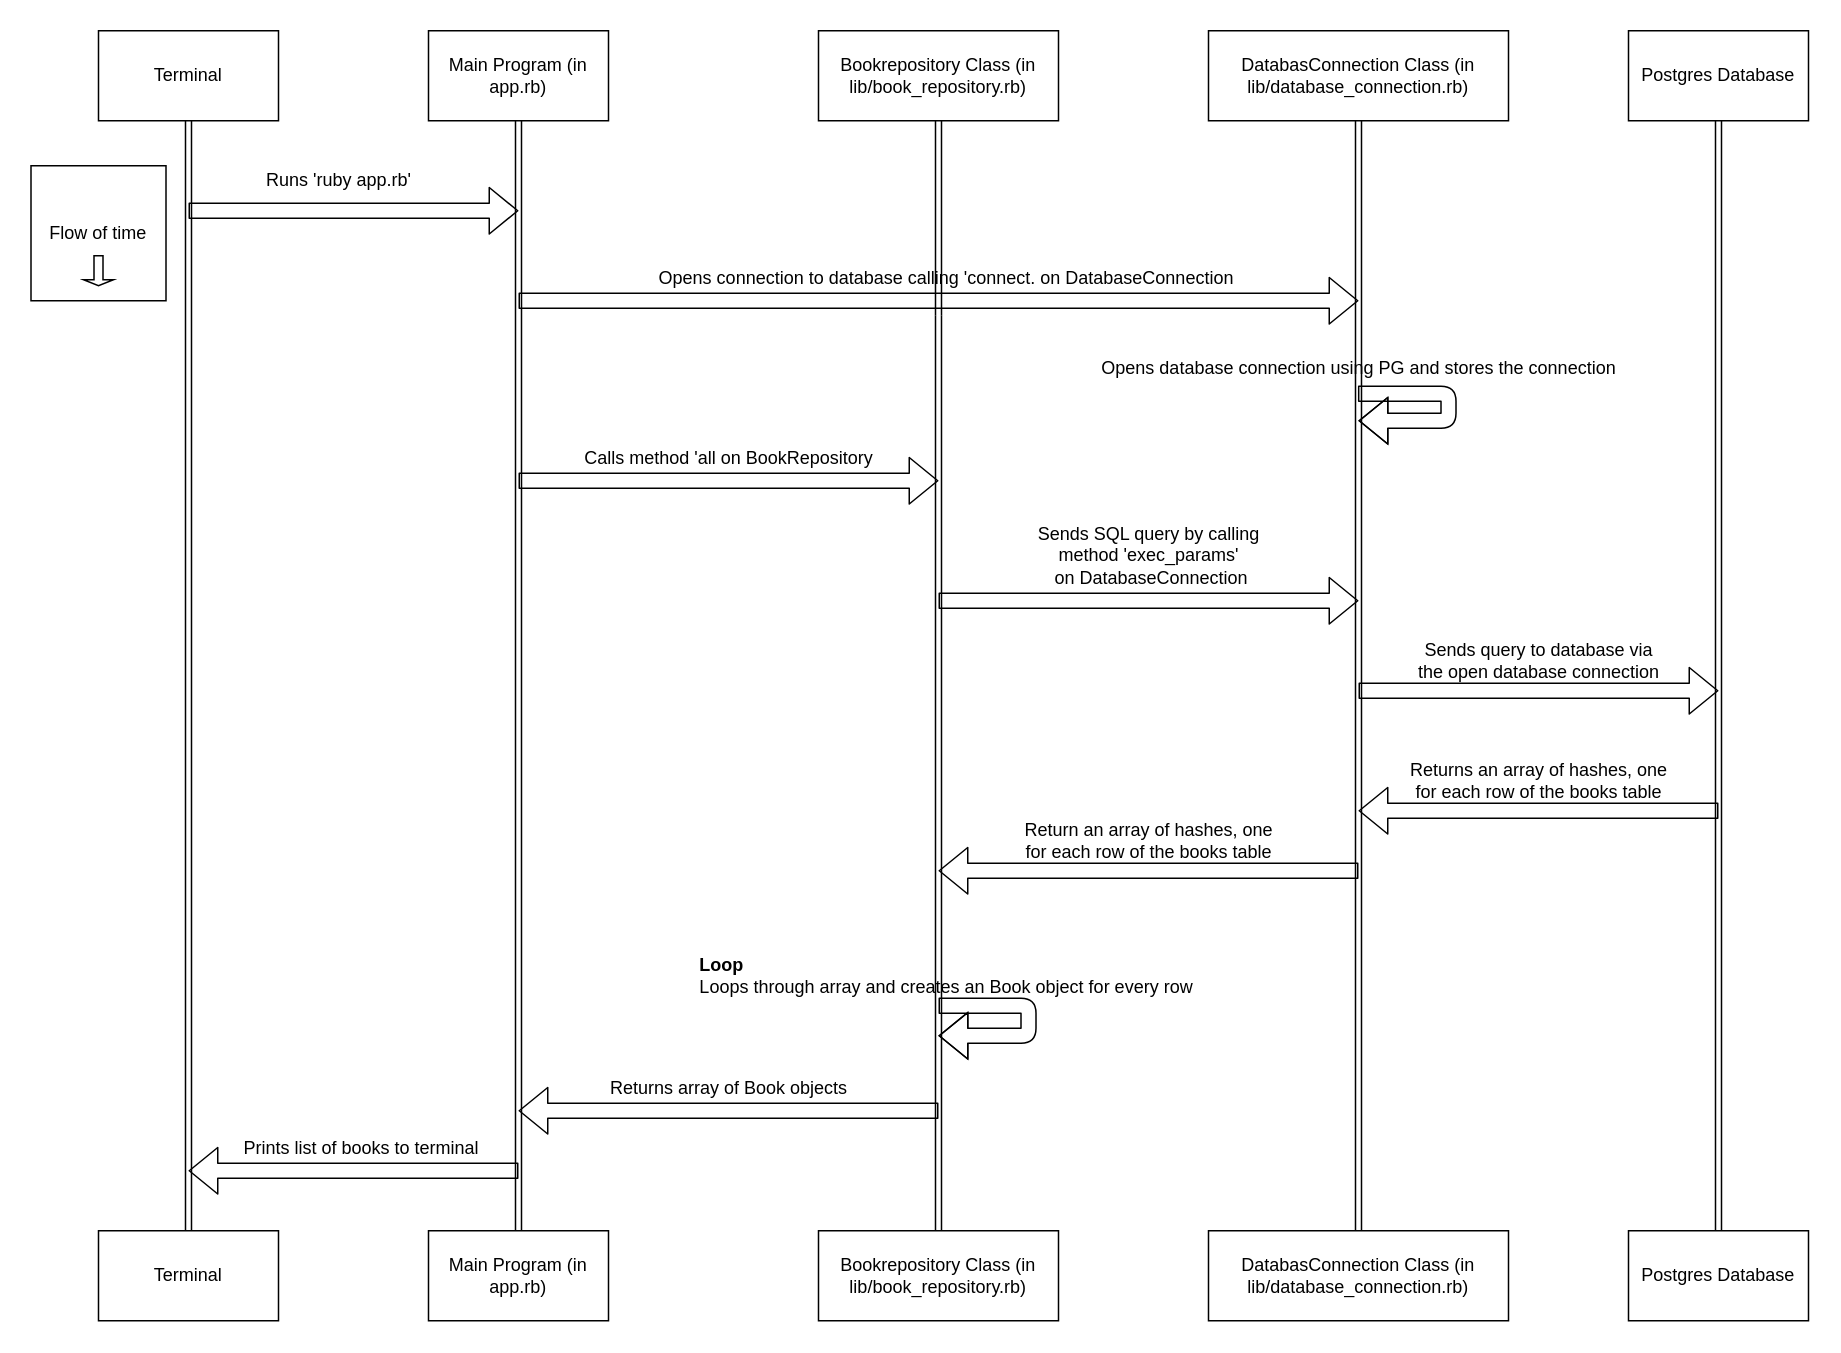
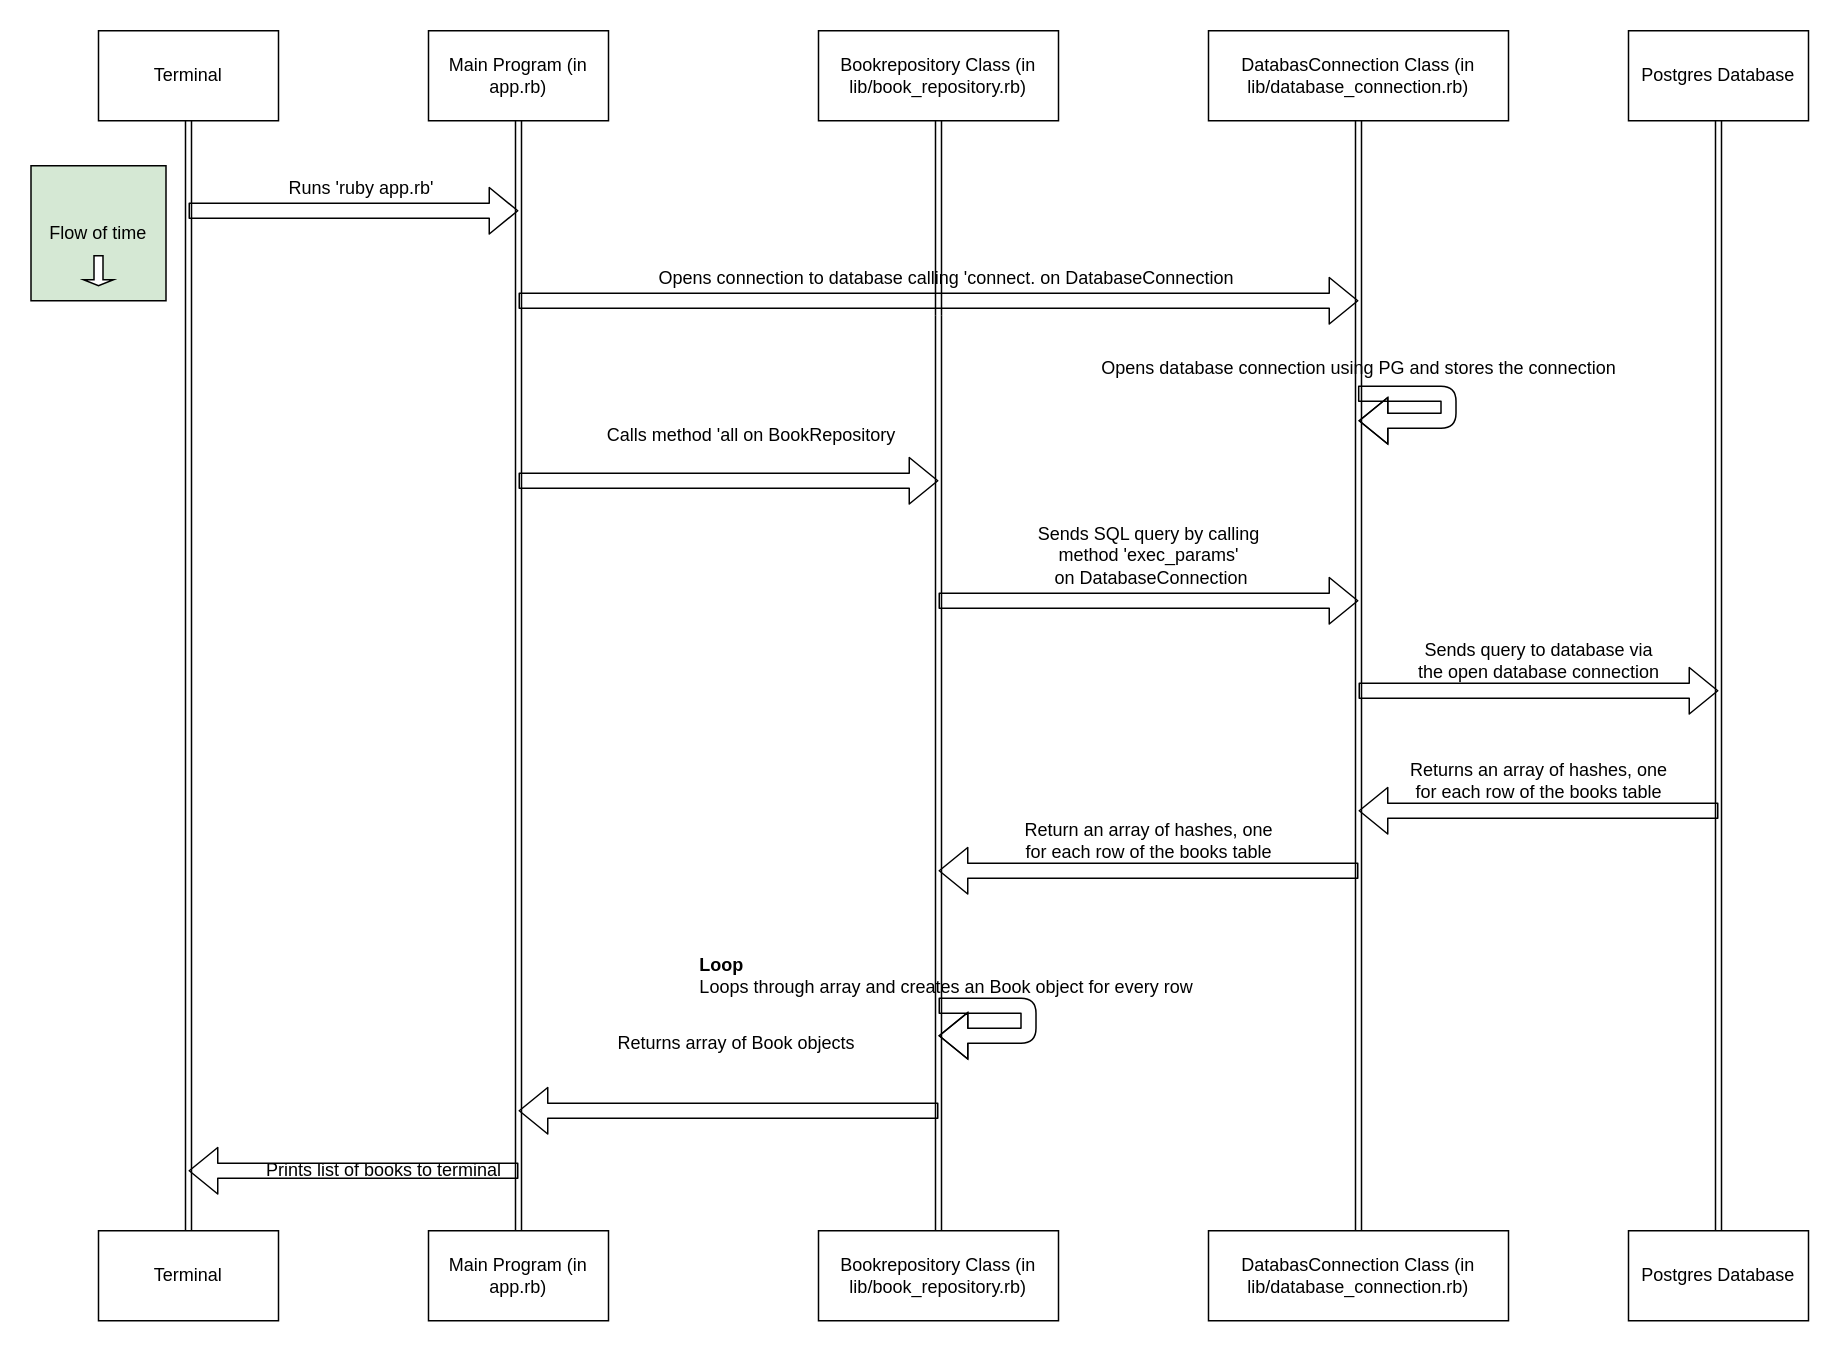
  <mxCell id="0" />
  <mxCell id="1" parent="0" />
  <mxCell id="2" style="edgeStyle=none;shape=link;html=1;exitX=0.5;exitY=1;exitDx=0;exitDy=0;" parent="1" source="3" target="12" edge="1"><mxGeometry relative="1" as="geometry"><Array as="points" /></mxGeometry></mxCell>
  <mxCell id="3" value="Terminal" style="rounded=0;whiteSpace=wrap;html=1;" parent="1" vertex="1"><mxGeometry x="65" y="20" width="120" height="60" as="geometry" /></mxCell>
  <mxCell id="4" style="edgeStyle=none;shape=link;html=1;exitX=0.5;exitY=1;exitDx=0;exitDy=0;" parent="1" source="5" target="13" edge="1"><mxGeometry relative="1" as="geometry" /></mxCell>
  <mxCell id="5" value="Main Program (in app.rb)" style="rounded=0;whiteSpace=wrap;html=1;" parent="1" vertex="1"><mxGeometry x="285" y="20" width="120" height="60" as="geometry" /></mxCell>
  <mxCell id="6" style="edgeStyle=none;shape=link;html=1;startArrow=none;" parent="1" target="14" edge="1"><mxGeometry relative="1" as="geometry"><mxPoint x="625" y="210" as="sourcePoint" /></mxGeometry></mxCell>
  <mxCell id="7" value="Bookrepository Class (in lib/book_repository.rb)" style="rounded=0;whiteSpace=wrap;html=1;" parent="1" vertex="1"><mxGeometry x="545" y="20" width="160" height="60" as="geometry" /></mxCell>
  <mxCell id="8" style="edgeStyle=none;shape=link;html=1;" parent="1" source="9" target="15" edge="1"><mxGeometry relative="1" as="geometry" /></mxCell>
  <mxCell id="9" value="DatabasConnection Class (in lib/database_connection.rb)" style="rounded=0;whiteSpace=wrap;html=1;" parent="1" vertex="1"><mxGeometry x="805" y="20" width="200" height="60" as="geometry" /></mxCell>
  <mxCell id="10" style="edgeStyle=none;shape=link;html=1;" parent="1" source="11" target="16" edge="1"><mxGeometry relative="1" as="geometry" /></mxCell>
  <mxCell id="11" value="Postgres Database" style="rounded=0;whiteSpace=wrap;html=1;" parent="1" vertex="1"><mxGeometry x="1085" y="20" width="120" height="60" as="geometry" /></mxCell>
  <mxCell id="12" value="Terminal" style="rounded=0;whiteSpace=wrap;html=1;" parent="1" vertex="1"><mxGeometry x="65" y="820" width="120" height="60" as="geometry" /></mxCell>
  <mxCell id="13" value="Main Program (in app.rb)" style="rounded=0;whiteSpace=wrap;html=1;" parent="1" vertex="1"><mxGeometry x="285" y="820" width="120" height="60" as="geometry" /></mxCell>
  <mxCell id="14" value="Bookrepository Class (in lib/book_repository.rb)" style="rounded=0;whiteSpace=wrap;html=1;" parent="1" vertex="1"><mxGeometry x="545" y="820" width="160" height="60" as="geometry" /></mxCell>
  <mxCell id="15" value="DatabasConnection Class (in lib/database_connection.rb)" style="rounded=0;whiteSpace=wrap;html=1;" parent="1" vertex="1"><mxGeometry x="805" y="820" width="200" height="60" as="geometry" /></mxCell>
  <mxCell id="16" value="Postgres Database" style="rounded=0;whiteSpace=wrap;html=1;" parent="1" vertex="1"><mxGeometry x="1085" y="820" width="120" height="60" as="geometry" /></mxCell>
- <mxCell id="17" value="Flow of time&lt;br&gt;" style="whiteSpace=wrap;html=1;aspect=fixed;" parent="1" vertex="1"><mxGeometry x="20" y="110" width="90" height="90" as="geometry" /></mxCell>
+ <mxCell id="17" value="Flow of time&lt;br&gt;" style="whiteSpace=wrap;html=1;aspect=fixed;fillColor=#d5e8d4;" parent="1" vertex="1"><mxGeometry x="20" y="110" width="90" height="90" as="geometry" /></mxCell>
  <mxCell id="18" value="" style="shape=singleArrow;direction=south;whiteSpace=wrap;html=1;" parent="1" vertex="1"><mxGeometry x="55" y="170" width="20" height="20" as="geometry" /></mxCell>
  <mxCell id="19" value="" style="endArrow=classic;html=1;shape=flexArrow;" parent="1" edge="1"><mxGeometry width="50" height="50" relative="1" as="geometry"><mxPoint x="125" y="140" as="sourcePoint" /><mxPoint x="345" y="140" as="targetPoint" /></mxGeometry></mxCell>
  <mxCell id="20" value="" style="endArrow=classic;html=1;shape=flexArrow;" parent="1" edge="1"><mxGeometry width="50" height="50" relative="1" as="geometry"><mxPoint x="345" y="200" as="sourcePoint" /><mxPoint x="905" y="200" as="targetPoint" /></mxGeometry></mxCell>
  <mxCell id="21" value="" style="endArrow=classic;html=1;shape=flexArrow;" parent="1" edge="1"><mxGeometry width="50" height="50" relative="1" as="geometry"><mxPoint x="345" y="320" as="sourcePoint" /><mxPoint x="625" y="320" as="targetPoint" /></mxGeometry></mxCell>
  <mxCell id="22" value="" style="endArrow=classic;html=1;shape=flexArrow;" parent="1" edge="1"><mxGeometry width="50" height="50" relative="1" as="geometry"><mxPoint x="625" y="400" as="sourcePoint" /><mxPoint x="905" y="400" as="targetPoint" /></mxGeometry></mxCell>
  <mxCell id="23" value="" style="endArrow=classic;html=1;shape=flexArrow;" parent="1" edge="1"><mxGeometry width="50" height="50" relative="1" as="geometry"><mxPoint x="905" y="460" as="sourcePoint" /><mxPoint x="1145" y="460" as="targetPoint" /></mxGeometry></mxCell>
  <mxCell id="24" value="" style="endArrow=classic;html=1;shape=flexArrow;" parent="1" edge="1"><mxGeometry width="50" height="50" relative="1" as="geometry"><mxPoint x="1145" y="540" as="sourcePoint" /><mxPoint x="905" y="540" as="targetPoint" /></mxGeometry></mxCell>
  <mxCell id="25" value="" style="endArrow=classic;html=1;shape=flexArrow;" parent="1" edge="1"><mxGeometry width="50" height="50" relative="1" as="geometry"><mxPoint x="905" y="580" as="sourcePoint" /><mxPoint x="625" y="580" as="targetPoint" /></mxGeometry></mxCell>
  <mxCell id="26" value="" style="endArrow=classic;html=1;shape=flexArrow;" parent="1" edge="1"><mxGeometry width="50" height="50" relative="1" as="geometry"><mxPoint x="625" y="740" as="sourcePoint" /><mxPoint x="345" y="740" as="targetPoint" /></mxGeometry></mxCell>
  <mxCell id="27" value="" style="endArrow=classic;html=1;shape=flexArrow;" parent="1" edge="1"><mxGeometry width="50" height="50" relative="1" as="geometry"><mxPoint x="345" y="780" as="sourcePoint" /><mxPoint x="125" y="780" as="targetPoint" /></mxGeometry></mxCell>
- <mxCell id="28" value="Runs 'ruby app.rb'" style="text;html=1;align=center;verticalAlign=middle;resizable=0;points=[];autosize=1;strokeColor=none;fillColor=none;" parent="1" vertex="1"><mxGeometry x="165" y="105" width="120" height="30" as="geometry" /></mxCell>
+ <mxCell id="28" value="Runs 'ruby app.rb'" style="text;html=1;align=center;verticalAlign=middle;resizable=0;points=[];autosize=1;strokeColor=none;fillColor=none;" parent="1" vertex="1"><mxGeometry x="180" y="110" width="120" height="30" as="geometry" /></mxCell>
  <mxCell id="29" value="" style="edgeStyle=none;shape=link;html=1;endArrow=none;" parent="1" source="7" edge="1"><mxGeometry relative="1" as="geometry"><mxPoint x="625" y="80" as="sourcePoint" /><mxPoint x="625" y="210" as="targetPoint" /></mxGeometry></mxCell>
  <mxCell id="30" value="Opens database connection using PG and stores the connection" style="text;html=1;align=center;verticalAlign=middle;resizable=0;points=[];autosize=1;strokeColor=none;fillColor=none;" parent="1" vertex="1"><mxGeometry x="720" y="230" width="370" height="30" as="geometry" /></mxCell>
  <mxCell id="31" value="" style="curved=1;endArrow=classic;html=1;shape=flexArrow;exitX=0.499;exitY=1.067;exitDx=0;exitDy=0;exitPerimeter=0;" parent="1" source="30" edge="1"><mxGeometry width="50" height="50" relative="1" as="geometry"><mxPoint x="645" y="390" as="sourcePoint" /><mxPoint x="905" y="280" as="targetPoint" /><Array as="points"><mxPoint x="965" y="262" /><mxPoint x="965" y="280" /></Array></mxGeometry></mxCell>
- <mxCell id="32" value="Calls method 'all on BookRepository" style="text;html=1;align=center;verticalAlign=middle;resizable=0;points=[];autosize=1;strokeColor=none;fillColor=none;" parent="1" vertex="1"><mxGeometry x="375" y="290" width="220" height="30" as="geometry" /></mxCell>
+ <mxCell id="32" value="Calls method 'all on BookRepository" style="text;html=1;align=center;verticalAlign=middle;resizable=0;points=[];autosize=1;strokeColor=none;fillColor=none;" parent="1" vertex="1"><mxGeometry x="390" y="275" width="220" height="30" as="geometry" /></mxCell>
  <mxCell id="33" value="Sends SQL query by calling &lt;br&gt;method 'exec_params'&lt;br&gt;&amp;nbsp;on DatabaseConnection" style="text;html=1;align=center;verticalAlign=middle;resizable=0;points=[];autosize=1;strokeColor=none;fillColor=none;" parent="1" vertex="1"><mxGeometry x="680" y="340" width="170" height="60" as="geometry" /></mxCell>
  <mxCell id="34" value="Sends query to database via &lt;br&gt;the open database connection" style="text;html=1;align=center;verticalAlign=middle;resizable=0;points=[];autosize=1;strokeColor=none;fillColor=none;" parent="1" vertex="1"><mxGeometry x="935" y="420" width="180" height="40" as="geometry" /></mxCell>
  <mxCell id="35" value="Opens connection to database calling 'connect. on DatabaseConnection" style="text;html=1;align=center;verticalAlign=middle;resizable=0;points=[];autosize=1;strokeColor=none;fillColor=none;" parent="1" vertex="1"><mxGeometry x="425" y="170" width="410" height="30" as="geometry" /></mxCell>
  <mxCell id="36" value="Returns an array of hashes, one &lt;br&gt;for each row of the books table" style="text;html=1;align=center;verticalAlign=middle;resizable=0;points=[];autosize=1;strokeColor=none;fillColor=none;" parent="1" vertex="1"><mxGeometry x="930" y="500" width="190" height="40" as="geometry" /></mxCell>
  <mxCell id="37" value="Return an array of hashes, one &lt;br&gt;for each row of the books table" style="text;html=1;align=center;verticalAlign=middle;resizable=0;points=[];autosize=1;strokeColor=none;fillColor=none;" parent="1" vertex="1"><mxGeometry x="670" y="540" width="190" height="40" as="geometry" /></mxCell>
  <mxCell id="38" value="" style="curved=1;endArrow=classic;html=1;shape=flexArrow;" parent="1" edge="1"><mxGeometry width="50" height="50" relative="1" as="geometry"><mxPoint x="625" y="670" as="sourcePoint" /><mxPoint x="625" y="690" as="targetPoint" /><Array as="points"><mxPoint x="685" y="670" /><mxPoint x="685" y="690" /></Array></mxGeometry></mxCell>
- <mxCell id="39" value="Returns array of Book objects" style="text;html=1;align=center;verticalAlign=middle;resizable=0;points=[];autosize=1;strokeColor=none;fillColor=none;" parent="1" vertex="1"><mxGeometry x="395" y="710" width="180" height="30" as="geometry" /></mxCell>
- <mxCell id="40" value="Prints list of books to terminal" style="text;html=1;align=center;verticalAlign=middle;resizable=0;points=[];autosize=1;strokeColor=none;fillColor=none;" parent="1" vertex="1"><mxGeometry x="150" y="750" width="180" height="30" as="geometry" /></mxCell>
+ <mxCell id="39" value="Returns array of Book objects" style="text;html=1;align=center;verticalAlign=middle;resizable=0;points=[];autosize=1;strokeColor=none;fillColor=none;" parent="1" vertex="1"><mxGeometry x="400" y="680" width="180" height="30" as="geometry" /></mxCell>
+ <mxCell id="40" value="Prints list of books to terminal" style="text;html=1;align=center;verticalAlign=middle;resizable=0;points=[];autosize=1;strokeColor=none;fillColor=none;" parent="1" vertex="1"><mxGeometry x="165" y="765" width="180" height="30" as="geometry" /></mxCell>
  <mxCell id="41" value="&lt;div style=&quot;text-align: left;&quot;&gt;&lt;span style=&quot;background-color: initial;&quot;&gt;&lt;b&gt;Loop&lt;/b&gt;&lt;/span&gt;&lt;/div&gt;&lt;span style=&quot;text-align: left;&quot;&gt;Loops through array and creates an Book object for every row&lt;/span&gt;" style="text;html=1;align=center;verticalAlign=middle;resizable=0;points=[];autosize=1;strokeColor=none;fillColor=none;" parent="1" vertex="1"><mxGeometry x="455" y="630" width="350" height="40" as="geometry" /></mxCell>
